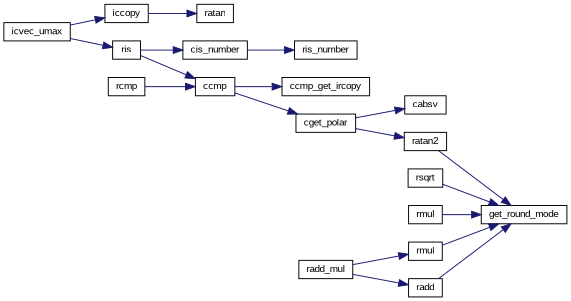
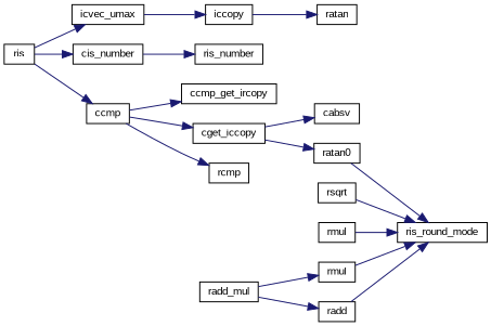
  digraph {
    fontname="Liberation Sans"
    rankdir=LR
    node [color=black fillcolor=white fontname="Liberation Sans" fontsize=10 shape=record style=filled]
    edge [color=midnightblue fontname="Liberation Sans" fontsize=10 labelfontname=Helvetica labelfontsize=10 style=solid]
    n1 [height=0.2 label=icvec_umax width=0.4]
    n2 [height=0.2 label=iccopy width=0.4]
    n3 [height=0.2 label=ris width=0.4]
    n4 [height=0.2 label=ratan width=0.4]
    n5 [height=0.2 label=cis_number width=0.4]
    n6 [height=0.2 label=ccmp width=0.4]
    n7 [height=0.2 label=ris_number width=0.4]
    n8 [height=0.2 label=ccmp_get_ircopy width=0.4]
-   n9 [height=0.2 label=cget_polar width=0.4]
+   n9 [height=0.2 label=cget_iccopy width=0.4]
    n10 [height=0.2 label=rcmp width=0.4]
    n11 [height=0.2 label=cabsv width=0.4]
-   n12 [height=0.2 label=ratan2 width=0.4]
-   n13 [height=0.2 label=get_round_mode width=0.4]
+   n12 [height=0.2 label=ratan0 width=0.4]
+   n13 [height=0.2 label=ris_round_mode width=0.4]
    n14 [height=0.2 label=rsqrt width=0.4]
    n15 [height=0.2 label=rmul width=0.4]
    n16 [height=0.2 label=radd_mul width=0.4]
    n17 [height=0.2 label=rmul width=0.4]
    n18 [height=0.2 label=radd width=0.4]
    n1 -> n2
-   n1 -> n3
+   n3 -> n1
    n2 -> n4
    n3 -> n5
    n3 -> n6
    n5 -> n7
    n6 -> n8
    n6 -> n9
-   n10 -> n6
+   n6 -> n10
    n9 -> n11
    n9 -> n12
    n12 -> n13
    n14 -> n13
    n15 -> n13
    n16 -> n17
    n16 -> n18
    n17 -> n13
    n18 -> n13
  }
